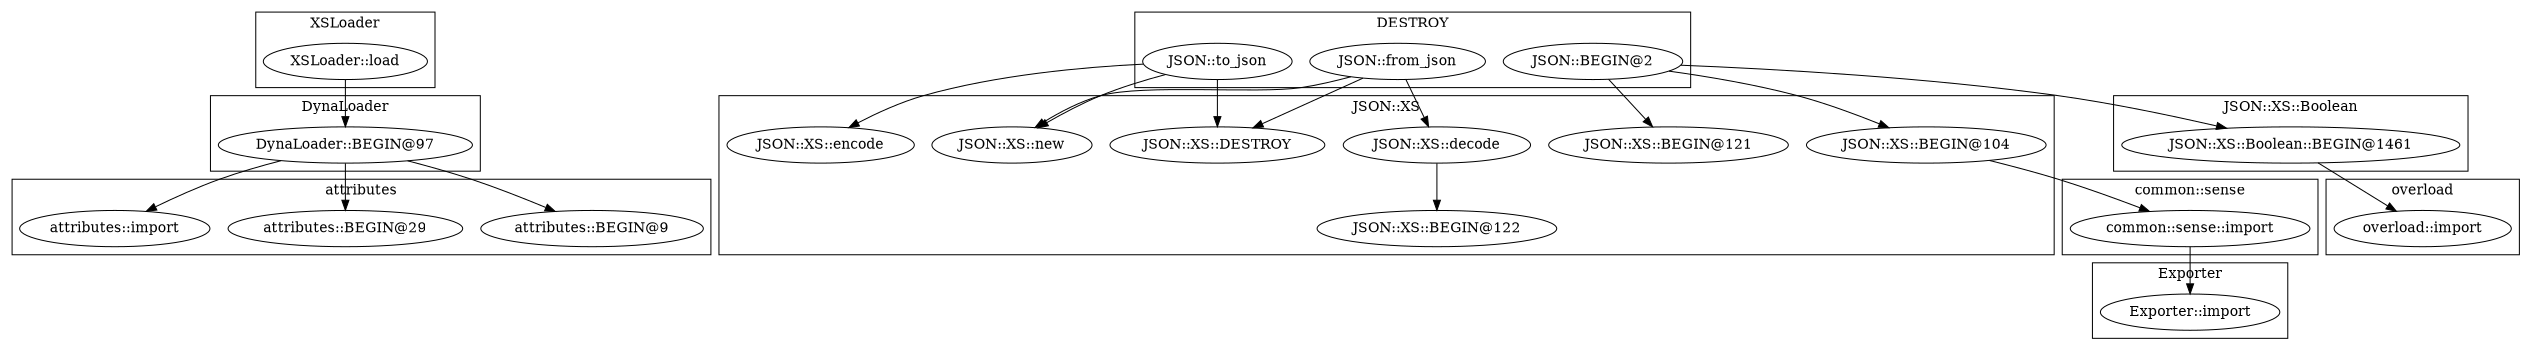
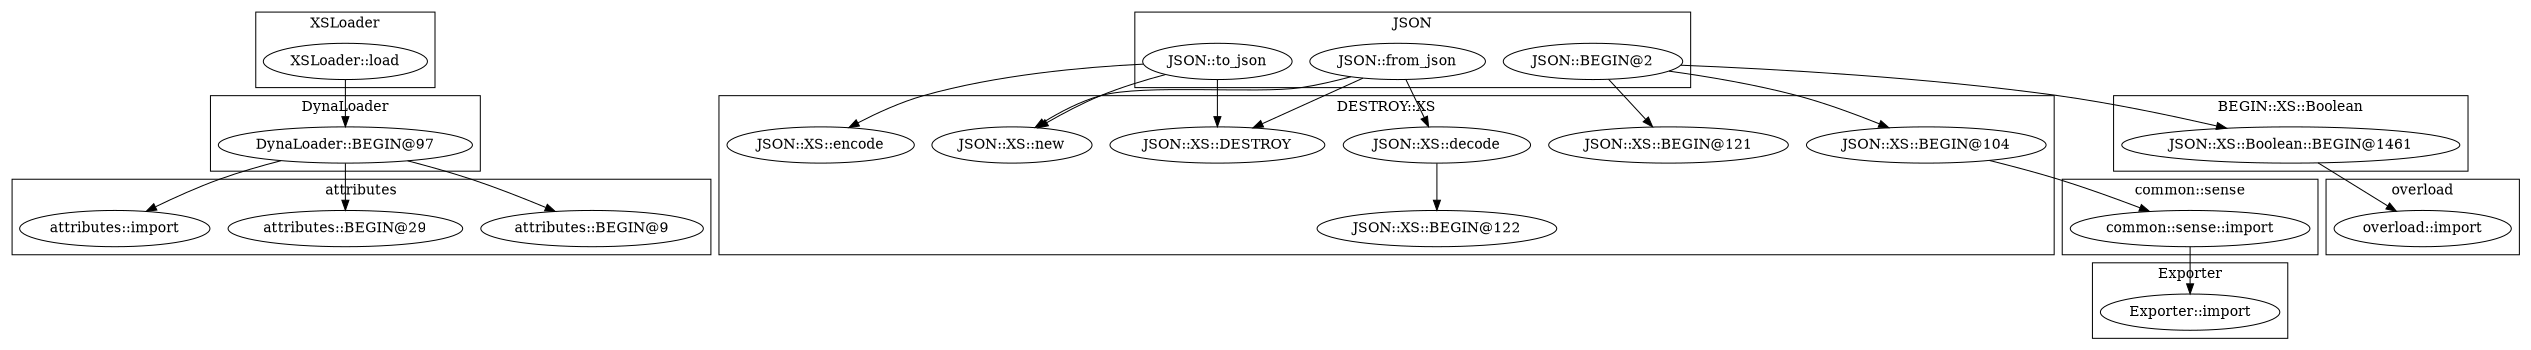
  digraph {
    fontname="DejaVu Serif"
    node [fontname="DejaVu Serif"]
    edge [fontname="DejaVu Serif"]
    "XSLoader::load"
    "DynaLoader::BEGIN@97"
    "JSON::XS::Boolean::BEGIN@1461"
    "JSON::from_json"
    "JSON::to_json"
    "JSON::BEGIN@2"
    "JSON::XS::decode"
    "JSON::XS::encode"
    "JSON::XS::BEGIN@104"
    "JSON::XS::new"
    "JSON::XS::DESTROY"
    "JSON::XS::BEGIN@121"
    "JSON::XS::BEGIN@122"
    "common::sense::import"
    "attributes::BEGIN@9"
    "attributes::BEGIN@29"
    "attributes::import"
    "Exporter::import"
    "overload::import"
    subgraph cluster_1 {
      label=XSLoader
      "XSLoader::load"
    }
    subgraph cluster_2 {
      label=DynaLoader
      "DynaLoader::BEGIN@97"
    }
    subgraph cluster_3 {
-     label="JSON::XS::Boolean"
+     label="BEGIN::XS::Boolean"
      "JSON::XS::Boolean::BEGIN@1461"
    }
    subgraph cluster_4 {
-     label=DESTROY
+     label=JSON
      "JSON::from_json"
      "JSON::to_json"
      "JSON::BEGIN@2"
    }
    subgraph cluster_5 {
-     label="JSON::XS"
+     label="DESTROY::XS"
      "JSON::XS::decode"
      "JSON::XS::encode"
      "JSON::XS::BEGIN@104"
      "JSON::XS::new"
      "JSON::XS::DESTROY"
      "JSON::XS::BEGIN@121"
      "JSON::XS::BEGIN@122"
    }
    subgraph cluster_6 {
      label="common::sense"
      "common::sense::import"
    }
    subgraph cluster_7 {
      label=attributes
      "attributes::BEGIN@9"
      "attributes::BEGIN@29"
      "attributes::import"
    }
    subgraph cluster_8 {
      label=Exporter
      "Exporter::import"
    }
    subgraph cluster_9 {
      label=overload
      "overload::import"
    }
    "XSLoader::load" -> "DynaLoader::BEGIN@97"
    "DynaLoader::BEGIN@97" -> "attributes::BEGIN@9"
    "DynaLoader::BEGIN@97" -> "attributes::BEGIN@29"
    "DynaLoader::BEGIN@97" -> "attributes::import"
    "JSON::XS::Boolean::BEGIN@1461" -> "overload::import"
    "JSON::from_json" -> "JSON::XS::decode"
    "JSON::from_json" -> "JSON::XS::new"
    "JSON::from_json" -> "JSON::XS::DESTROY"
    "JSON::to_json" -> "JSON::XS::encode"
    "JSON::to_json" -> "JSON::XS::new"
    "JSON::to_json" -> "JSON::XS::DESTROY"
    "JSON::BEGIN@2" -> "JSON::XS::Boolean::BEGIN@1461"
    "JSON::BEGIN@2" -> "JSON::XS::BEGIN@104"
    "JSON::BEGIN@2" -> "JSON::XS::BEGIN@121"
    "JSON::XS::decode" -> "JSON::XS::BEGIN@122"
    "JSON::XS::BEGIN@104" -> "common::sense::import"
    "common::sense::import" -> "Exporter::import"
  }
